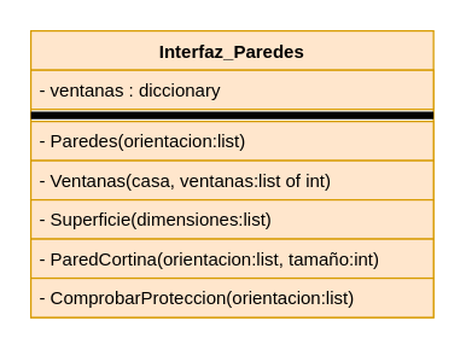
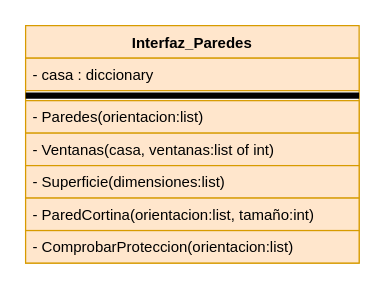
  <mxCell id="0" />
  <mxCell id="1" parent="0" />
  <mxCell id="2" value="Interfaz_Paredes" style="swimlane;fontStyle=1;align=center;verticalAlign=top;childLayout=stackLayout;horizontal=1;startSize=26;horizontalStack=0;resizeParent=1;resizeParentMax=0;resizeLast=0;collapsible=1;marginBottom=0;fillColor=#ffe6cc;strokeColor=#d79b00;" parent="1" vertex="1"><mxGeometry x="20" y="20" width="267" height="190" as="geometry" /></mxCell>
- <mxCell id="3" value="- ventanas : diccionary" style="text;strokeColor=#d79b00;fillColor=#ffe6cc;align=left;verticalAlign=top;spacingLeft=4;spacingRight=4;overflow=hidden;rotatable=0;points=[[0,0.5],[1,0.5]];portConstraint=eastwest;" parent="2" vertex="1"><mxGeometry y="26" width="267" height="26" as="geometry" /></mxCell>
+ <mxCell id="3" value="- casa : diccionary" style="text;strokeColor=#d79b00;fillColor=#ffe6cc;align=left;verticalAlign=top;spacingLeft=4;spacingRight=4;overflow=hidden;rotatable=0;points=[[0,0.5],[1,0.5]];portConstraint=eastwest;" parent="2" vertex="1"><mxGeometry y="26" width="267" height="26" as="geometry" /></mxCell>
  <mxCell id="4" value="" style="line;strokeWidth=5;fillColor=#ffe6cc;align=left;verticalAlign=middle;spacingTop=-1;spacingLeft=3;spacingRight=3;rotatable=0;labelPosition=right;points=[];portConstraint=eastwest;strokeColor=#030201;" parent="2" vertex="1"><mxGeometry y="52" width="267" height="8" as="geometry" /></mxCell>
  <mxCell id="5" value="- Paredes(orientacion:list)" style="text;strokeColor=#d79b00;fillColor=#ffe6cc;align=left;verticalAlign=top;spacingLeft=4;spacingRight=4;overflow=hidden;rotatable=0;points=[[0,0.5],[1,0.5]];portConstraint=eastwest;" parent="2" vertex="1"><mxGeometry y="60" width="267" height="26" as="geometry" /></mxCell>
  <mxCell id="6" value="- Ventanas(casa, ventanas:list of int)" style="text;strokeColor=#d79b00;fillColor=#ffe6cc;align=left;verticalAlign=top;spacingLeft=4;spacingRight=4;overflow=hidden;rotatable=0;points=[[0,0.5],[1,0.5]];portConstraint=eastwest;" parent="2" vertex="1"><mxGeometry y="86" width="267" height="26" as="geometry" /></mxCell>
  <mxCell id="7" value="- Superficie(dimensiones:list)" style="text;strokeColor=#d79b00;fillColor=#ffe6cc;align=left;verticalAlign=top;spacingLeft=4;spacingRight=4;overflow=hidden;rotatable=0;points=[[0,0.5],[1,0.5]];portConstraint=eastwest;" parent="2" vertex="1"><mxGeometry y="112" width="267" height="26" as="geometry" /></mxCell>
  <mxCell id="8" value="- ParedCortina(orientacion:list, tamaño:int)" style="text;strokeColor=#d79b00;fillColor=#ffe6cc;align=left;verticalAlign=top;spacingLeft=4;spacingRight=4;overflow=hidden;rotatable=0;points=[[0,0.5],[1,0.5]];portConstraint=eastwest;" parent="2" vertex="1"><mxGeometry y="138" width="267" height="26" as="geometry" /></mxCell>
  <mxCell id="9" value="- ComprobarProteccion(orientacion:list)" style="text;strokeColor=#d79b00;fillColor=#ffe6cc;align=left;verticalAlign=top;spacingLeft=4;spacingRight=4;overflow=hidden;rotatable=0;points=[[0,0.5],[1,0.5]];portConstraint=eastwest;" parent="2" vertex="1"><mxGeometry y="164" width="267" height="26" as="geometry" /></mxCell>
